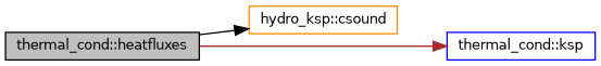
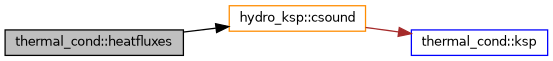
  digraph {
    rankdir=LR
    node [fillcolor=white fontname=Helvetica fontsize=10 shape=record style=filled]
    edge [fontname=Helvetica fontsize=10 labelfontname=Helvetica labelfontsize=10 style=solid]
    n1 [color=black fillcolor=grey75 fontcolor=black height=0.2 label="thermal_cond::heatfluxes" width=0.4]
    n2 [color=darkorange height=0.2 label="hydro_ksp::csound" width=0.4]
    n3 [color=blue height=0.2 label="thermal_cond::ksp" width=0.4]
    n1 -> n2 [color=black]
-   n1 -> n3 [color=brown]
+   n2 -> n3 [color=brown]
  }
